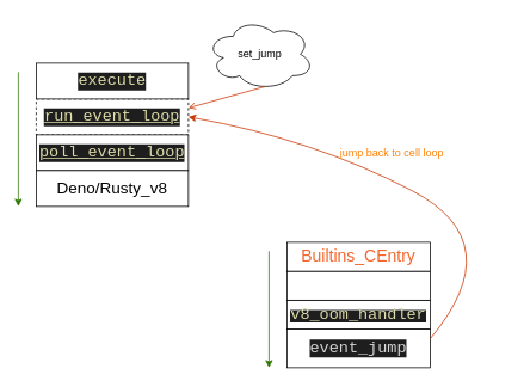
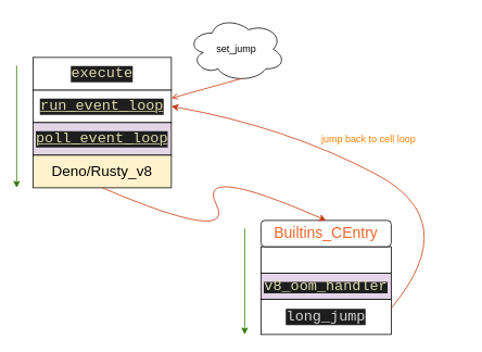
  <mxCell id="0" />
  <mxCell id="1" parent="0" />
  <mxCell id="2" value="" style="group" parent="1" vertex="1" connectable="0"><mxGeometry x="40" y="70" width="170" height="160" as="geometry" /></mxCell>
- <mxCell id="3" value="&lt;div style=&quot;color: rgb(212, 212, 212); background-color: rgb(30, 30, 30); font-family: Menlo, Monaco, &amp;quot;Courier New&amp;quot;, monospace; line-height: 18px;&quot;&gt;&lt;span style=&quot;color: rgb(220, 220, 170); text-decoration-line: underline;&quot;&gt;&lt;font style=&quot;font-size: 18px;&quot;&gt;run_event_loop&lt;/font&gt;&lt;/span&gt;&lt;/div&gt;" style="rounded=0;whiteSpace=wrap;html=1;dashed=1;" parent="2" vertex="1"><mxGeometry y="40" width="170" height="40" as="geometry" /></mxCell>
- <mxCell id="4" value="&lt;div style=&quot;color: rgb(212, 212, 212); background-color: rgb(30, 30, 30); font-family: Menlo, Monaco, &amp;quot;Courier New&amp;quot;, monospace; line-height: 18px;&quot;&gt;&lt;span style=&quot;color: rgb(220, 220, 170); text-decoration-line: underline;&quot;&gt;&lt;font style=&quot;font-size: 18px;&quot;&gt;poll_event_loop&lt;/font&gt;&lt;/span&gt;&lt;/div&gt;" style="rounded=0;whiteSpace=wrap;html=1;" parent="2" vertex="1"><mxGeometry y="80" width="170" height="40" as="geometry" /></mxCell>
+ <mxCell id="3" value="&lt;div style=&quot;color: rgb(212, 212, 212); background-color: rgb(30, 30, 30); font-family: Menlo, Monaco, &amp;quot;Courier New&amp;quot;, monospace; line-height: 18px;&quot;&gt;&lt;span style=&quot;color: rgb(220, 220, 170); text-decoration-line: underline;&quot;&gt;&lt;font style=&quot;font-size: 18px;&quot;&gt;run_event_loop&lt;/font&gt;&lt;/span&gt;&lt;/div&gt;" style="rounded=0;whiteSpace=wrap;html=1;" parent="2" vertex="1"><mxGeometry y="40" width="170" height="40" as="geometry" /></mxCell>
+ <mxCell id="4" value="&lt;div style=&quot;color: rgb(212, 212, 212); background-color: rgb(30, 30, 30); font-family: Menlo, Monaco, &amp;quot;Courier New&amp;quot;, monospace; line-height: 18px;&quot;&gt;&lt;span style=&quot;color: rgb(220, 220, 170); text-decoration-line: underline;&quot;&gt;&lt;font style=&quot;font-size: 18px;&quot;&gt;poll_event_loop&lt;/font&gt;&lt;/span&gt;&lt;/div&gt;" style="rounded=0;whiteSpace=wrap;html=1;fillColor=#e1d5e7;" parent="2" vertex="1"><mxGeometry y="80" width="170" height="40" as="geometry" /></mxCell>
  <mxCell id="5" value="&lt;div style=&quot;color: rgb(212, 212, 212); background-color: rgb(30, 30, 30); font-family: Menlo, Monaco, &amp;quot;Courier New&amp;quot;, monospace; line-height: 18px;&quot;&gt;&lt;span style=&quot;color: #dcdcaa;&quot;&gt;&lt;font style=&quot;font-size: 18px;&quot;&gt;execute&lt;/font&gt;&lt;/span&gt;&lt;/div&gt;" style="rounded=0;whiteSpace=wrap;html=1;" parent="2" vertex="1"><mxGeometry width="170" height="40" as="geometry" /></mxCell>
- <mxCell id="6" value="&lt;font style=&quot;font-size: 18px;&quot;&gt;Deno/Rusty_v8&lt;/font&gt;" style="rounded=0;whiteSpace=wrap;html=1;" parent="2" vertex="1"><mxGeometry y="120" width="170" height="40" as="geometry" /></mxCell>
+ <mxCell id="6" value="&lt;font style=&quot;font-size: 18px;&quot;&gt;Deno/Rusty_v8&lt;/font&gt;" style="rounded=0;whiteSpace=wrap;html=1;fillColor=#fff2cc;" parent="2" vertex="1"><mxGeometry y="120" width="170" height="40" as="geometry" /></mxCell>
  <mxCell id="7" value="" style="group" parent="1" vertex="1" connectable="0"><mxGeometry x="320" y="270" width="160" height="140" as="geometry" /></mxCell>
- <mxCell id="8" value="&lt;span style=&quot;color: rgb(220, 220, 170); font-family: Menlo, Monaco, &amp;quot;Courier New&amp;quot;, monospace; background-color: rgb(30, 30, 30);&quot;&gt;&lt;font style=&quot;font-size: 18px;&quot;&gt;v8_oom_handler&lt;/font&gt;&lt;/span&gt;" style="rounded=0;whiteSpace=wrap;html=1;" parent="7" vertex="1"><mxGeometry y="64.615" width="160" height="32.308" as="geometry" /></mxCell>
+ <mxCell id="8" value="&lt;span style=&quot;color: rgb(220, 220, 170); font-family: Menlo, Monaco, &amp;quot;Courier New&amp;quot;, monospace; background-color: rgb(30, 30, 30);&quot;&gt;&lt;font style=&quot;font-size: 18px;&quot;&gt;v8_oom_handler&lt;/font&gt;&lt;/span&gt;" style="rounded=0;whiteSpace=wrap;html=1;fillColor=#e1d5e7;" parent="7" vertex="1"><mxGeometry y="64.615" width="160" height="32.308" as="geometry" /></mxCell>
  <mxCell id="9" value="" style="rounded=0;whiteSpace=wrap;html=1;" parent="7" vertex="1"><mxGeometry y="32.308" width="160" height="32.308" as="geometry" /></mxCell>
- <mxCell id="10" value="&lt;span id=&quot;docs-internal-guid-642e1a2f-7fff-21be-14e1-9818e93a4c41&quot; style=&quot;font-size: 14pt; font-family: Arial; color: rgb(243, 101, 43); background-color: transparent; font-variant-numeric: normal; font-variant-east-asian: normal; vertical-align: baseline;&quot;&gt;Builtins_CEntry&lt;br&gt;&lt;/span&gt;" style="rounded=0;whiteSpace=wrap;html=1;" parent="7" vertex="1"><mxGeometry width="160" height="32.308" as="geometry" /></mxCell>
- <mxCell id="11" value="&lt;div style=&quot;color: rgb(212, 212, 212); background-color: rgb(30, 30, 30); font-family: Menlo, Monaco, &amp;quot;Courier New&amp;quot;, monospace; line-height: 18px;&quot;&gt;&lt;font style=&quot;font-size: 18px;&quot;&gt;event_jump&lt;/font&gt;&lt;/div&gt;" style="rounded=0;whiteSpace=wrap;html=1;" parent="7" vertex="1"><mxGeometry y="96.923" width="160" height="43.077" as="geometry" /></mxCell>
+ <mxCell id="10" value="&lt;span id=&quot;docs-internal-guid-642e1a2f-7fff-21be-14e1-9818e93a4c41&quot; style=&quot;font-size: 14pt; font-family: Arial; color: rgb(243, 101, 43); background-color: transparent; font-variant-numeric: normal; font-variant-east-asian: normal; vertical-align: baseline;&quot;&gt;Builtins_CEntry&lt;br&gt;&lt;/span&gt;" style="whiteSpace=wrap;html=1;rounded=1;" parent="7" vertex="1"><mxGeometry width="160" height="32.308" as="geometry" /></mxCell>
+ <mxCell id="11" value="&lt;div style=&quot;color: rgb(212, 212, 212); background-color: rgb(30, 30, 30); font-family: Menlo, Monaco, &amp;quot;Courier New&amp;quot;, monospace; line-height: 18px;&quot;&gt;&lt;font style=&quot;font-size: 18px;&quot;&gt;long_jump&lt;/font&gt;&lt;/div&gt;" style="rounded=0;whiteSpace=wrap;html=1;" parent="7" vertex="1"><mxGeometry y="96.923" width="160" height="43.077" as="geometry" /></mxCell>
+ <mxCell id="12" value="" style="curved=1;endArrow=classic;html=1;entryX=0.5;entryY=0;entryDx=0;entryDy=0;exitX=0.5;exitY=1;exitDx=0;exitDy=0;fillColor=#fa6800;strokeColor=#C73500;" parent="1" source="6" target="10" edge="1"><mxGeometry width="50" height="50" relative="1" as="geometry"><mxPoint x="240" y="300" as="sourcePoint" /><mxPoint x="290" y="250" as="targetPoint" /><Array as="points"><mxPoint x="290" y="300" /><mxPoint x="240" y="200" /></Array></mxGeometry></mxCell>
  <mxCell id="13" value="" style="endArrow=classic;html=1;fillColor=#60a917;strokeColor=#2D7600;" parent="1" edge="1"><mxGeometry width="50" height="50" relative="1" as="geometry"><mxPoint x="20" y="80" as="sourcePoint" /><mxPoint x="20" y="230" as="targetPoint" /></mxGeometry></mxCell>
  <mxCell id="14" value="" style="endArrow=classic;html=1;fillColor=#60a917;strokeColor=#2D7600;" parent="1" edge="1"><mxGeometry width="50" height="50" relative="1" as="geometry"><mxPoint x="300" y="280" as="sourcePoint" /><mxPoint x="300" y="410" as="targetPoint" /><Array as="points" /></mxGeometry></mxCell>
  <mxCell id="15" value="set_jump" style="ellipse;shape=cloud;whiteSpace=wrap;html=1;" parent="1" vertex="1"><mxGeometry x="230" y="20" width="120" height="80" as="geometry" /></mxCell>
  <mxCell id="16" value="" style="endArrow=open;html=1;exitX=0.55;exitY=0.95;exitDx=0;exitDy=0;exitPerimeter=0;entryX=1;entryY=0.25;entryDx=0;entryDy=0;fillColor=#fa6800;strokeColor=#C73500;" parent="1" source="15" target="3" edge="1"><mxGeometry width="50" height="50" relative="1" as="geometry"><mxPoint x="430" y="180" as="sourcePoint" /><mxPoint x="480" y="130" as="targetPoint" /></mxGeometry></mxCell>
  <mxCell id="17" value="" style="curved=1;endArrow=classic;html=1;exitX=1;exitY=0.25;exitDx=0;exitDy=0;entryX=1;entryY=0.5;entryDx=0;entryDy=0;fillColor=#fa6800;strokeColor=#C73500;" edge="1" parent="1" source="11" target="3"><mxGeometry width="50" height="50" relative="1" as="geometry"><mxPoint x="240" y="310" as="sourcePoint" /><mxPoint x="260" y="170" as="targetPoint" /><Array as="points"><mxPoint x="570" y="270" /><mxPoint x="350" y="155" /></Array></mxGeometry></mxCell>
- <mxCell id="18" value="jump back to cell loop" style="text;html=1;strokeColor=none;fillColor=none;align=center;verticalAlign=middle;whiteSpace=wrap;rounded=0;fontColor=#FF8000;" vertex="1" parent="1"><mxGeometry x="375" y="155" width="125" height="30" as="geometry" /></mxCell>
+ <mxCell id="18" value="jump back to cell loop" style="text;html=1;strokeColor=none;fillColor=none;align=center;verticalAlign=middle;whiteSpace=wrap;rounded=0;fontColor=#FF8000;" vertex="1" parent="1"><mxGeometry x="390" y="155" width="125" height="30" as="geometry" /></mxCell>
